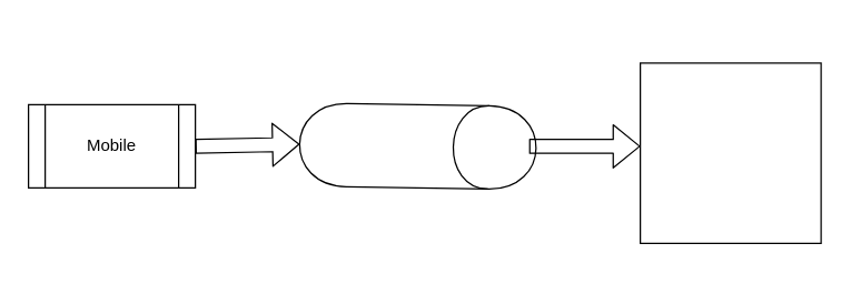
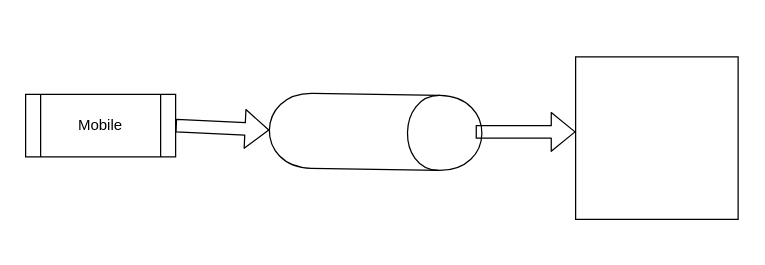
  <mxCell id="0" />
  <mxCell id="1" parent="0" />
- <mxCell id="2" value="Mobile" style="shape=process;whiteSpace=wrap;html=1;backgroundOutline=1;" vertex="1" parent="1"><mxGeometry x="20" y="75" width="120" height="60" as="geometry" /></mxCell>
+ <mxCell id="2" value="Mobile" style="shape=process;whiteSpace=wrap;html=1;backgroundOutline=1;" vertex="1" parent="1"><mxGeometry x="20" y="75" width="120" height="50" as="geometry" /></mxCell>
  <mxCell id="3" value="" style="shape=cylinder;whiteSpace=wrap;html=1;boundedLbl=1;backgroundOutline=1;rotation=91;" vertex="1" parent="1"><mxGeometry x="270" y="20" width="60" height="170" as="geometry" /></mxCell>
  <mxCell id="4" value="" style="whiteSpace=wrap;html=1;aspect=fixed;" vertex="1" parent="1"><mxGeometry x="460" y="45" width="130" height="130" as="geometry" /></mxCell>
  <mxCell id="5" value="" style="shape=flexArrow;endArrow=classic;html=1;entryX=0.5;entryY=1;entryDx=0;entryDy=0;exitX=1;exitY=0.5;exitDx=0;exitDy=0;" edge="1" parent="1" source="2" target="3"><mxGeometry width="50" height="50" relative="1" as="geometry"><mxPoint x="150" y="115" as="sourcePoint" /><mxPoint x="190" y="85" as="targetPoint" /></mxGeometry></mxCell>
  <mxCell id="6" value="" style="shape=flexArrow;endArrow=classic;html=1;entryX=0.5;entryY=1;entryDx=0;entryDy=0;" edge="1" parent="1"><mxGeometry width="50" height="50" relative="1" as="geometry"><mxPoint x="380" y="105" as="sourcePoint" /><mxPoint x="460" y="105" as="targetPoint" /></mxGeometry></mxCell>
